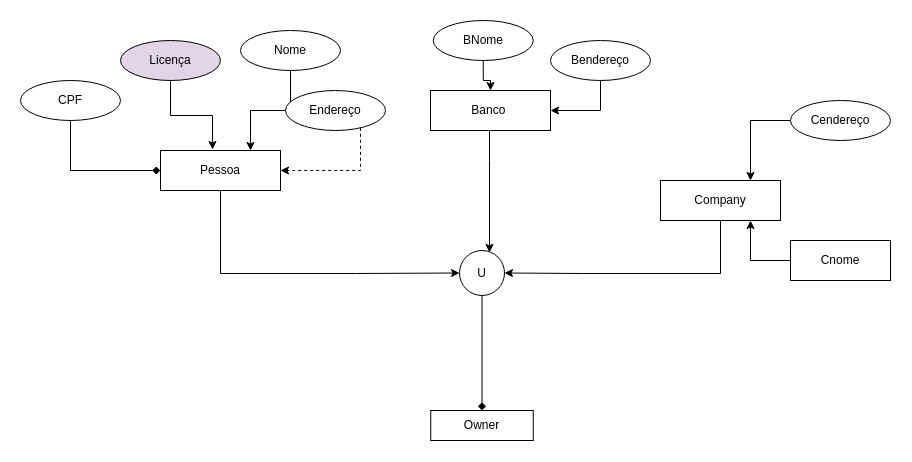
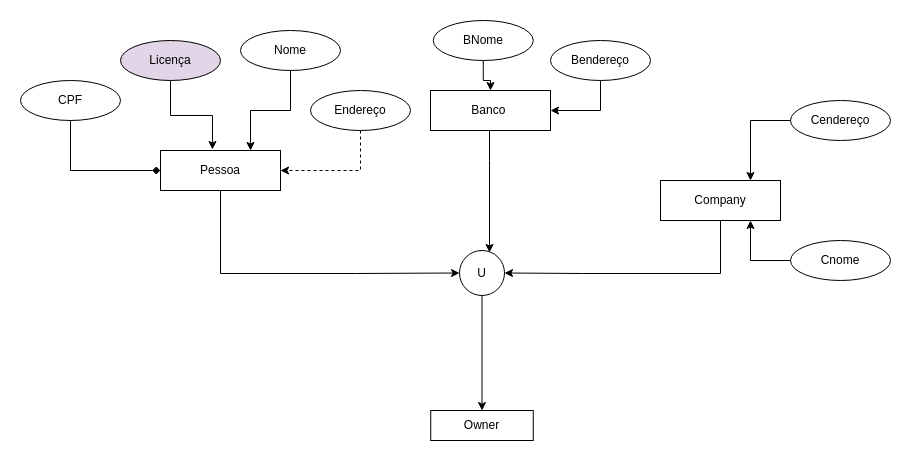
  <mxCell id="0" />
  <mxCell id="1" parent="0" />
  <mxCell id="2" style="edgeStyle=orthogonalEdgeStyle;rounded=0;orthogonalLoop=1;jettySize=auto;html=1;entryX=0;entryY=0.5;entryDx=0;entryDy=0;" parent="1" source="3" target="9" edge="1"><mxGeometry relative="1" as="geometry"><Array as="points"><mxPoint x="220" y="273" /><mxPoint x="355" y="273" /></Array></mxGeometry></mxCell>
  <mxCell id="3" value="Pessoa" style="rounded=0;whiteSpace=wrap;html=1;" parent="1" vertex="1"><mxGeometry x="160" y="150" width="120" height="40" as="geometry" /></mxCell>
  <mxCell id="4" style="edgeStyle=orthogonalEdgeStyle;rounded=0;orthogonalLoop=1;jettySize=auto;html=1;entryX=0.667;entryY=0.044;entryDx=0;entryDy=0;entryPerimeter=0;" parent="1" source="5" target="9" edge="1"><mxGeometry relative="1" as="geometry"><mxPoint x="444" y="249" as="targetPoint" /><Array as="points"><mxPoint x="489" y="160" /><mxPoint x="489" y="160" /></Array></mxGeometry></mxCell>
  <mxCell id="5" value="Banco&amp;nbsp;" style="rounded=0;whiteSpace=wrap;html=1;" parent="1" vertex="1"><mxGeometry x="430" y="90" width="120" height="40" as="geometry" /></mxCell>
  <mxCell id="6" style="edgeStyle=orthogonalEdgeStyle;rounded=0;orthogonalLoop=1;jettySize=auto;html=1;entryX=1;entryY=0.5;entryDx=0;entryDy=0;" parent="1" source="7" target="9" edge="1"><mxGeometry relative="1" as="geometry"><Array as="points"><mxPoint x="720" y="273" /><mxPoint x="582" y="273" /></Array></mxGeometry></mxCell>
  <mxCell id="7" value="Company" style="rounded=0;whiteSpace=wrap;html=1;" parent="1" vertex="1"><mxGeometry x="660" y="180" width="120" height="40" as="geometry" /></mxCell>
- <mxCell id="8" style="edgeStyle=orthogonalEdgeStyle;rounded=0;orthogonalLoop=1;jettySize=auto;html=1;exitX=0.5;exitY=1;exitDx=0;exitDy=0;entryX=0.5;entryY=0;entryDx=0;entryDy=0;endArrow=diamond;" parent="1" source="9" target="10" edge="1"><mxGeometry relative="1" as="geometry" /></mxCell>
+ <mxCell id="8" style="edgeStyle=orthogonalEdgeStyle;rounded=0;orthogonalLoop=1;jettySize=auto;html=1;exitX=0.5;exitY=1;exitDx=0;exitDy=0;entryX=0.5;entryY=0;entryDx=0;entryDy=0;" parent="1" source="9" target="10" edge="1"><mxGeometry relative="1" as="geometry" /></mxCell>
  <mxCell id="9" value="U" style="ellipse;whiteSpace=wrap;html=1;aspect=fixed;" parent="1" vertex="1"><mxGeometry x="459" y="250" width="45" height="45" as="geometry" /></mxCell>
  <mxCell id="10" value="Owner" style="rounded=0;whiteSpace=wrap;html=1;" parent="1" vertex="1"><mxGeometry x="430.25" y="410" width="102.5" height="30" as="geometry" /></mxCell>
  <mxCell id="11" style="edgeStyle=orthogonalEdgeStyle;rounded=0;orthogonalLoop=1;jettySize=auto;html=1;entryX=0.433;entryY=-0.025;entryDx=0;entryDy=0;entryPerimeter=0;" parent="1" source="12" target="3" edge="1"><mxGeometry relative="1" as="geometry" /></mxCell>
  <mxCell id="12" value="Licença" style="ellipse;whiteSpace=wrap;html=1;align=center;fillColor=#e1d5e7;" parent="1" vertex="1"><mxGeometry x="120" y="40" width="100" height="40" as="geometry" /></mxCell>
  <mxCell id="13" style="edgeStyle=orthogonalEdgeStyle;rounded=0;orthogonalLoop=1;jettySize=auto;html=1;entryX=0;entryY=0.5;entryDx=0;entryDy=0;endArrow=diamond;" parent="1" source="14" target="3" edge="1"><mxGeometry relative="1" as="geometry"><Array as="points"><mxPoint x="70" y="170" /></Array></mxGeometry></mxCell>
  <mxCell id="14" value="CPF" style="ellipse;whiteSpace=wrap;html=1;align=center;" parent="1" vertex="1"><mxGeometry x="20" y="80" width="100" height="40" as="geometry" /></mxCell>
  <mxCell id="15" style="edgeStyle=orthogonalEdgeStyle;rounded=0;orthogonalLoop=1;jettySize=auto;html=1;entryX=0.75;entryY=0;entryDx=0;entryDy=0;" parent="1" source="16" target="3" edge="1"><mxGeometry relative="1" as="geometry" /></mxCell>
  <mxCell id="16" value="Nome" style="ellipse;whiteSpace=wrap;html=1;align=center;" parent="1" vertex="1"><mxGeometry x="240" y="30" width="100" height="40" as="geometry" /></mxCell>
  <mxCell id="17" style="edgeStyle=orthogonalEdgeStyle;rounded=0;orthogonalLoop=1;jettySize=auto;html=1;entryX=1;entryY=0.5;entryDx=0;entryDy=0;dashed=1;" parent="1" source="18" target="3" edge="1"><mxGeometry relative="1" as="geometry"><mxPoint x="290" y="180" as="targetPoint" /><Array as="points"><mxPoint x="360" y="170" /></Array></mxGeometry></mxCell>
- <mxCell id="18" value="Endereço" style="ellipse;whiteSpace=wrap;html=1;align=center;" parent="1" vertex="1"><mxGeometry x="285" y="90" width="100" height="40" as="geometry" /></mxCell>
+ <mxCell id="18" value="Endereço" style="ellipse;whiteSpace=wrap;html=1;align=center;" parent="1" vertex="1"><mxGeometry x="310" y="90" width="100" height="40" as="geometry" /></mxCell>
  <mxCell id="19" value="" style="edgeStyle=orthogonalEdgeStyle;rounded=0;orthogonalLoop=1;jettySize=auto;html=1;" parent="1" source="20" target="5" edge="1"><mxGeometry relative="1" as="geometry" /></mxCell>
  <mxCell id="20" value="BNome" style="ellipse;whiteSpace=wrap;html=1;align=center;" parent="1" vertex="1"><mxGeometry x="432.75" y="20" width="100" height="40" as="geometry" /></mxCell>
  <mxCell id="21" style="edgeStyle=orthogonalEdgeStyle;rounded=0;orthogonalLoop=1;jettySize=auto;html=1;entryX=1;entryY=0.5;entryDx=0;entryDy=0;" parent="1" source="22" target="5" edge="1"><mxGeometry relative="1" as="geometry" /></mxCell>
  <mxCell id="22" value="Bendereço" style="ellipse;whiteSpace=wrap;html=1;align=center;" parent="1" vertex="1"><mxGeometry x="550" y="40" width="100" height="40" as="geometry" /></mxCell>
  <mxCell id="23" style="edgeStyle=orthogonalEdgeStyle;rounded=0;orthogonalLoop=1;jettySize=auto;html=1;entryX=0.75;entryY=1;entryDx=0;entryDy=0;" parent="1" source="24" target="7" edge="1"><mxGeometry relative="1" as="geometry"><mxPoint x="750" y="230" as="targetPoint" /></mxGeometry></mxCell>
- <mxCell id="24" value="Cnome" style="whiteSpace=wrap;html=1;align=center;rounded=0;" parent="1" vertex="1"><mxGeometry x="790" y="240" width="100" height="40" as="geometry" /></mxCell>
+ <mxCell id="24" value="Cnome" style="ellipse;whiteSpace=wrap;html=1;align=center;" parent="1" vertex="1"><mxGeometry x="790" y="240" width="100" height="40" as="geometry" /></mxCell>
  <mxCell id="25" style="edgeStyle=orthogonalEdgeStyle;rounded=0;orthogonalLoop=1;jettySize=auto;html=1;entryX=0.75;entryY=0;entryDx=0;entryDy=0;" parent="1" source="26" target="7" edge="1"><mxGeometry relative="1" as="geometry"><mxPoint x="750" y="170" as="targetPoint" /></mxGeometry></mxCell>
  <mxCell id="26" value="Cendereço" style="ellipse;whiteSpace=wrap;html=1;align=center;" parent="1" vertex="1"><mxGeometry x="790" y="100" width="100" height="40" as="geometry" /></mxCell>
